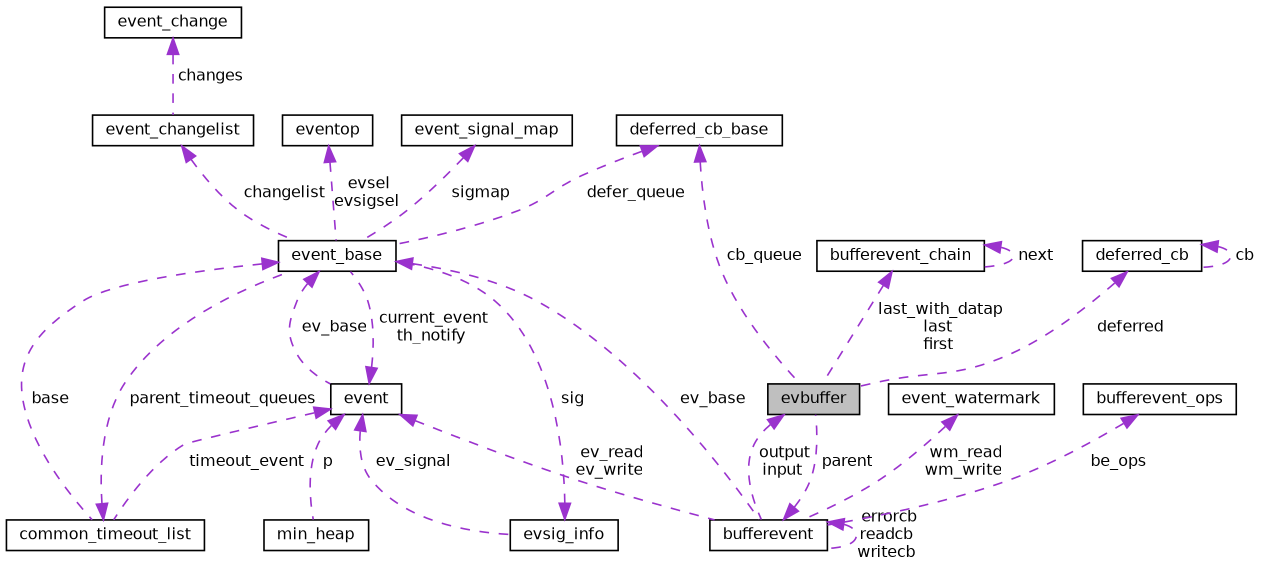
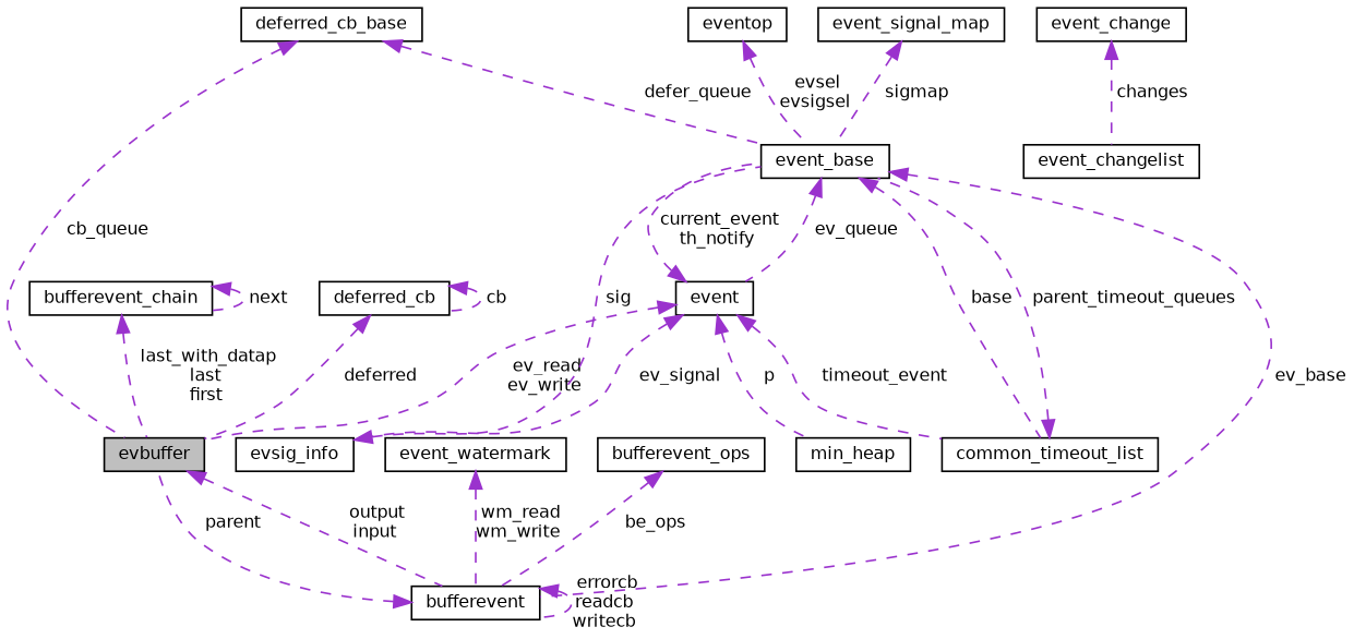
  digraph {
    node [color=black fillcolor=white fontname=Helvetica fontsize=10 shape=record style=filled]
    edge [color=darkorchid3 dir=back fontname=Helvetica fontsize=10 labelfontname=Helvetica labelfontsize=10 style=dashed]
    n1 [fillcolor=grey75 fontcolor=black height=0.2 label=evbuffer width=0.4]
    n2 [height=0.2 label=bufferevent width=0.4]
    n3 [height=0.2 label=deferred_cb_base width=0.4]
    n4 [height=0.2 label=event_base width=0.4]
    n5 [height=0.2 label=event width=0.4]
    n6 [height=0.2 label=common_timeout_list width=0.4]
    n7 [height=0.2 label=bufferevent_chain width=0.4]
    n8 [height=0.2 label=event_watermark width=0.4]
    n9 [height=0.2 label=evsig_info width=0.4]
    n10 [height=0.2 label=min_heap width=0.4]
    n11 [height=0.2 label=eventop width=0.4]
    n12 [height=0.2 label=event_signal_map width=0.4]
    n13 [height=0.2 label=event_changelist width=0.4]
    n14 [height=0.2 label=event_change width=0.4]
    n15 [height=0.2 label=bufferevent_ops width=0.4]
    n16 [height=0.2 label=deferred_cb width=0.4]
    n1 -> n2 [label=" output\ninput"]
    n2 -> n1 [label=" parent"]
    n2 -> n2 [label=" errorcb\nreadcb\nwritecb"]
    n3 -> n1 [label=" cb_queue"]
    n3 -> n4 [label=" defer_queue"]
    n4 -> n2 [label=" ev_base"]
-   n4 -> n5 [label=" ev_base"]
+   n4 -> n5 [label=" ev_queue"]
    n4 -> n6 [label=" base"]
-   n5 -> n2 [label=" ev_read\nev_write"]
+   n5 -> n1 [label=" ev_read\nev_write"]
    n5 -> n4 [label=" current_event\nth_notify"]
    n5 -> n6 [label=" timeout_event"]
    n5 -> n9 [label=" ev_signal"]
    n5 -> n10 [label=" p"]
    n6 -> n4 [label=" parent_timeout_queues"]
    n7 -> n1 [label=" last_with_datap\nlast\nfirst"]
    n7 -> n7 [label=" next"]
    n8 -> n2 [label=" wm_read\nwm_write"]
    n9 -> n4 [label=" sig"]
    n11 -> n4 [label=" evsel\nevsigsel"]
    n12 -> n4 [label=" sigmap"]
-   n13 -> n4 [label=" changelist"]
    n14 -> n13 [label=" changes"]
    n15 -> n2 [label=" be_ops"]
    n16 -> n1 [label=" deferred"]
    n16 -> n16 [label=" cb"]
  }
